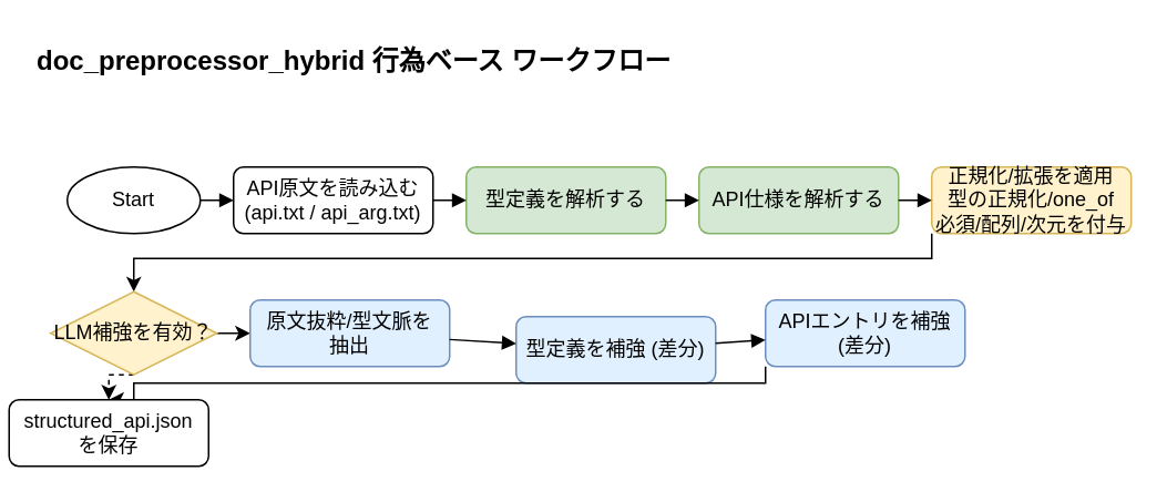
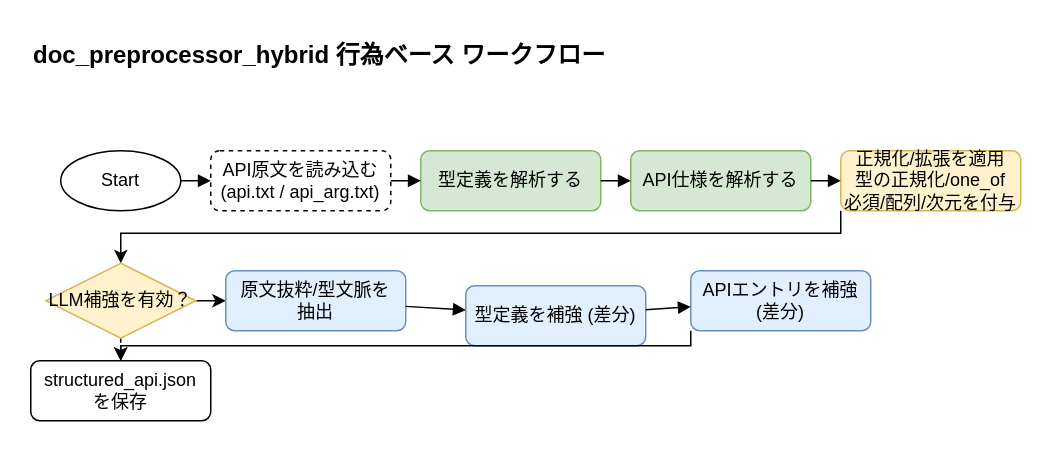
  <mxCell id="0" />
  <mxCell id="1" parent="0" />
  <mxCell id="2" value="doc_preprocessor_hybrid 行為ベース ワークフロー" style="text;strokeColor=none;fillColor=none;align=left;verticalAlign=top;fontStyle=1;fontSize=16;" parent="1" vertex="1"><mxGeometry x="20" y="20" width="520" height="30" as="geometry" /></mxCell>
  <mxCell id="3" value="Start" style="ellipse;whiteSpace=wrap;html=1;fillColor=#ffffff;strokeColor=#000000;" parent="1" vertex="1"><mxGeometry x="40" y="100" width="80" height="40" as="geometry" /></mxCell>
- <mxCell id="4" value="API原文を読み込む(api.txt / api_arg.txt)" style="rounded=1;whiteSpace=wrap;html=1;fillColor=#ffffff;strokeColor=#000000;" parent="1" vertex="1"><mxGeometry x="140" y="100" width="120" height="40" as="geometry" /></mxCell>
+ <mxCell id="4" value="API原文を読み込む(api.txt / api_arg.txt)" style="rounded=1;whiteSpace=wrap;html=1;fillColor=#ffffff;strokeColor=#000000;dashed=1;" parent="1" vertex="1"><mxGeometry x="140" y="100" width="120" height="40" as="geometry" /></mxCell>
  <mxCell id="5" value="型定義を解析する" style="rounded=1;whiteSpace=wrap;html=1;fillColor=#d5e8d4;strokeColor=#82b366;" parent="1" vertex="1"><mxGeometry x="280" y="100" width="120" height="40" as="geometry" /></mxCell>
  <mxCell id="6" value="API仕様を解析する" style="rounded=1;whiteSpace=wrap;html=1;fillColor=#d5e8d4;strokeColor=#82b366;" parent="1" vertex="1"><mxGeometry x="420" y="100" width="120" height="40" as="geometry" /></mxCell>
  <mxCell id="7" style="edgeStyle=orthogonalEdgeStyle;rounded=0;orthogonalLoop=1;jettySize=auto;html=1;exitX=0;exitY=1;exitDx=0;exitDy=0;entryX=0.5;entryY=0;entryDx=0;entryDy=0;" edge="1" parent="1" source="8" target="11"><mxGeometry relative="1" as="geometry"><Array as="points"><mxPoint x="560" y="155" /><mxPoint x="80" y="155" /></Array></mxGeometry></mxCell>
  <mxCell id="8" value="正規化/拡張を適用&lt;div&gt;型の正規化/one_of&lt;/div&gt;&lt;div&gt;必須/配列/次元を付与&lt;/div&gt;" style="rounded=1;whiteSpace=wrap;html=1;fillColor=#fff2cc;strokeColor=#d6b656;" parent="1" vertex="1"><mxGeometry x="560" y="100" width="120" height="40" as="geometry" /></mxCell>
  <mxCell id="9" style="edgeStyle=orthogonalEdgeStyle;rounded=0;orthogonalLoop=1;jettySize=auto;html=1;exitX=1;exitY=0.5;exitDx=0;exitDy=0;entryX=0;entryY=0.5;entryDx=0;entryDy=0;" edge="1" parent="1" source="11" target="12"><mxGeometry relative="1" as="geometry" /></mxCell>
  <mxCell id="10" style="edgeStyle=orthogonalEdgeStyle;rounded=0;orthogonalLoop=1;jettySize=auto;html=1;exitX=0.5;exitY=1;exitDx=0;exitDy=0;entryX=0.5;entryY=0;entryDx=0;entryDy=0;dashed=1;" edge="1" parent="1" source="11" target="16"><mxGeometry relative="1" as="geometry" /></mxCell>
  <mxCell id="11" value="LLM補強を有効？" style="rhombus;whiteSpace=wrap;html=1;fillColor=#fff2cc;strokeColor=#d6b656;" parent="1" vertex="1"><mxGeometry x="30" y="175" width="100" height="50" as="geometry" /></mxCell>
  <mxCell id="12" value="原文抜粋/型文脈を&lt;div&gt;抽出&lt;/div&gt;" style="rounded=1;whiteSpace=wrap;html=1;fillColor=#e1f0ff;strokeColor=#6c8ebf;" parent="1" vertex="1"><mxGeometry x="150" y="180" width="120" height="40" as="geometry" /></mxCell>
  <mxCell id="13" value="型定義を補強 (差分)" style="rounded=1;whiteSpace=wrap;html=1;fillColor=#e1f0ff;strokeColor=#6c8ebf;" parent="1" vertex="1"><mxGeometry x="310" y="190" width="120" height="40" as="geometry" /></mxCell>
  <mxCell id="14" style="edgeStyle=orthogonalEdgeStyle;rounded=0;orthogonalLoop=1;jettySize=auto;html=1;exitX=0;exitY=1;exitDx=0;exitDy=0;entryX=0.5;entryY=0;entryDx=0;entryDy=0;" edge="1" parent="1" source="15" target="16"><mxGeometry relative="1" as="geometry"><Array as="points"><mxPoint x="460" y="230" /><mxPoint x="80" y="230" /></Array></mxGeometry></mxCell>
  <mxCell id="15" value="APIエントリを補強 (差分)" style="rounded=1;whiteSpace=wrap;html=1;fillColor=#e1f0ff;strokeColor=#6c8ebf;" parent="1" vertex="1"><mxGeometry x="460" y="180" width="120" height="40" as="geometry" /></mxCell>
- <mxCell id="16" value="structured_api.json&lt;div&gt;を保存&lt;/div&gt;" style="rounded=1;whiteSpace=wrap;html=1;fillColor=#ffffff;strokeColor=#000000;" parent="1" vertex="1"><mxGeometry x="5" y="240" width="120" height="40" as="geometry" /></mxCell>
+ <mxCell id="16" value="structured_api.json&lt;div&gt;を保存&lt;/div&gt;" style="rounded=1;whiteSpace=wrap;html=1;fillColor=#ffffff;strokeColor=#000000;" parent="1" vertex="1"><mxGeometry x="20" y="240" width="120" height="40" as="geometry" /></mxCell>
  <mxCell id="17" style="endArrow=block;html=1;entryX=0;entryY=0.5;entryDx=0;entryDy=0;exitX=1;exitY=0.5;exitDx=0;exitDy=0;" parent="1" source="3" target="4" edge="1"><mxGeometry relative="1" as="geometry"><mxPoint x="130" y="120" as="sourcePoint" /><mxPoint x="140" y="101.667" as="targetPoint" /></mxGeometry></mxCell>
  <mxCell id="18" style="endArrow=block;html=1;" parent="1" edge="1"><mxGeometry relative="1" as="geometry"><mxPoint x="400" y="105" as="targetPoint" /></mxGeometry></mxCell>
  <mxCell id="19" style="endArrow=block;html=1;" parent="1" source="4" target="5" edge="1"><mxGeometry relative="1" as="geometry" /></mxCell>
  <mxCell id="20" style="endArrow=block;html=1;" parent="1" source="5" target="6" edge="1"><mxGeometry relative="1" as="geometry" /></mxCell>
  <mxCell id="21" style="endArrow=block;html=1;" parent="1" source="6" target="8" edge="1"><mxGeometry relative="1" as="geometry" /></mxCell>
  <mxCell id="22" style="endArrow=block;html=1;" parent="1" source="12" target="13" edge="1"><mxGeometry relative="1" as="geometry" /></mxCell>
  <mxCell id="23" style="endArrow=block;html=1;" parent="1" source="13" target="15" edge="1"><mxGeometry relative="1" as="geometry" /></mxCell>
